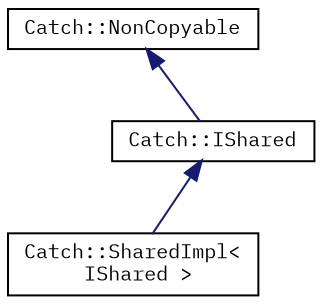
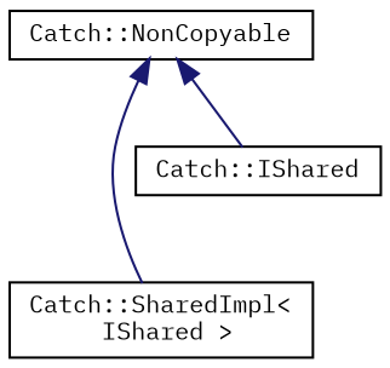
  digraph {
    fontname="IBM Plex Mono"
    node [color=black fillcolor=white fontname="IBM Plex Mono" fontsize=10 shape=record style=filled]
    edge [color=midnightblue dir=back fontname="IBM Plex Mono" fontsize=10 labelfontname=Helvetica labelfontsize=10 style=solid]
    n1 [height=0.2 label="Catch::SharedImpl\<\l IShared \>" width=0.4]
    n2 [height=0.2 label="Catch::IShared" width=0.4]
    n3 [height=0.2 label="Catch::NonCopyable" width=0.4]
-   n2 -> n1
+   n3 -> n1
    n3 -> n2
  }
